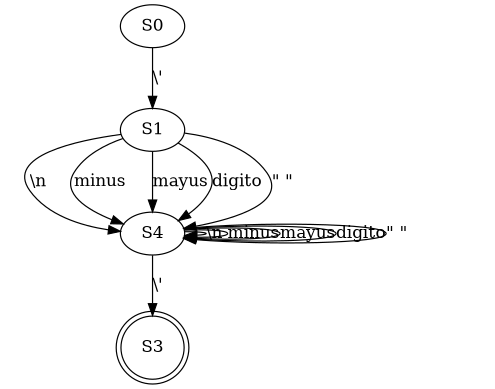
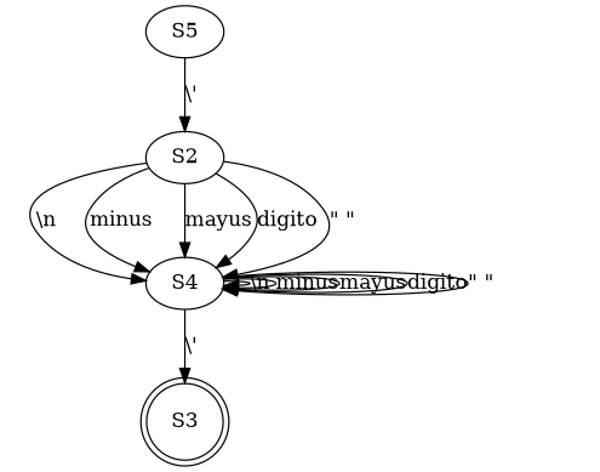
  digraph {
    rankdir=TB
-   S0
-   S1
+   S0 [label=S5]
+   S1 [label=S2]
    n3 [label=S4]
    S3 [shape=doublecircle]
    S0 -> S1 [label="\\'"]
    S1 -> n3 [label="\\n"]
    S1 -> n3 [label=minus]
    S1 -> n3 [label=mayus]
    S1 -> n3 [label=digito]
    S1 -> n3 [label="\" \""]
    n3 -> n3 [label="\\n"]
    n3 -> n3 [label=minus]
    n3 -> n3 [label=mayus]
    n3 -> n3 [label=digito]
    n3 -> n3 [label="\" \""]
    n3 -> S3 [label="\\'"]
  }
